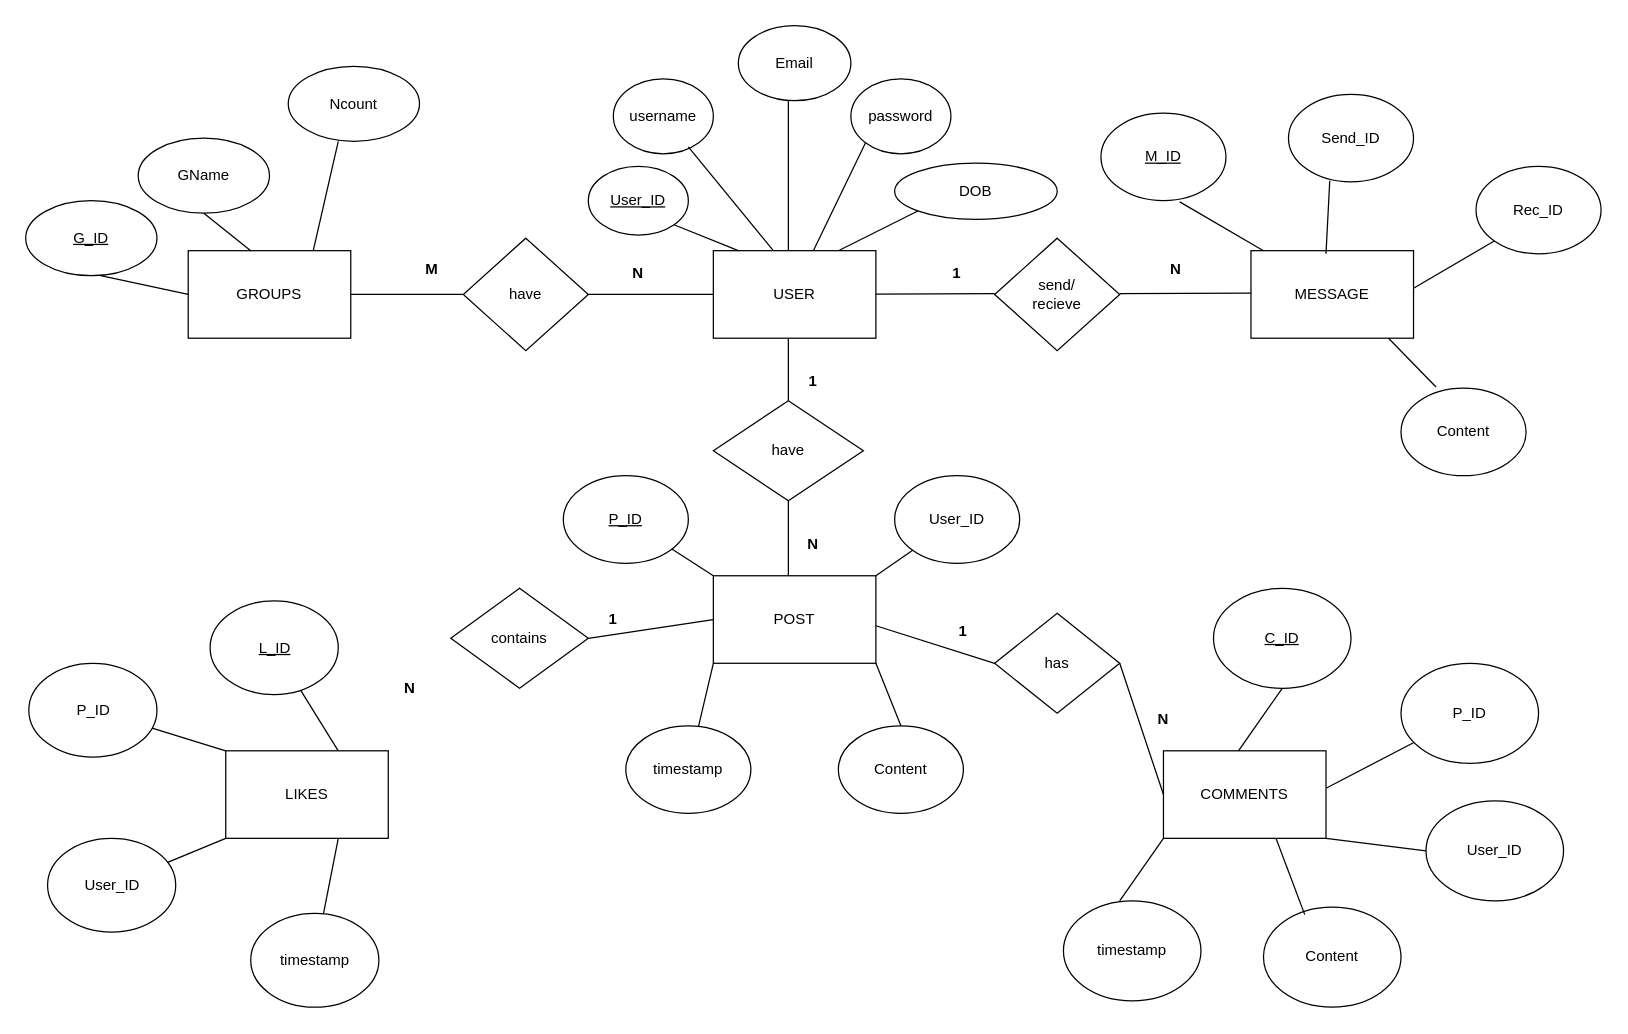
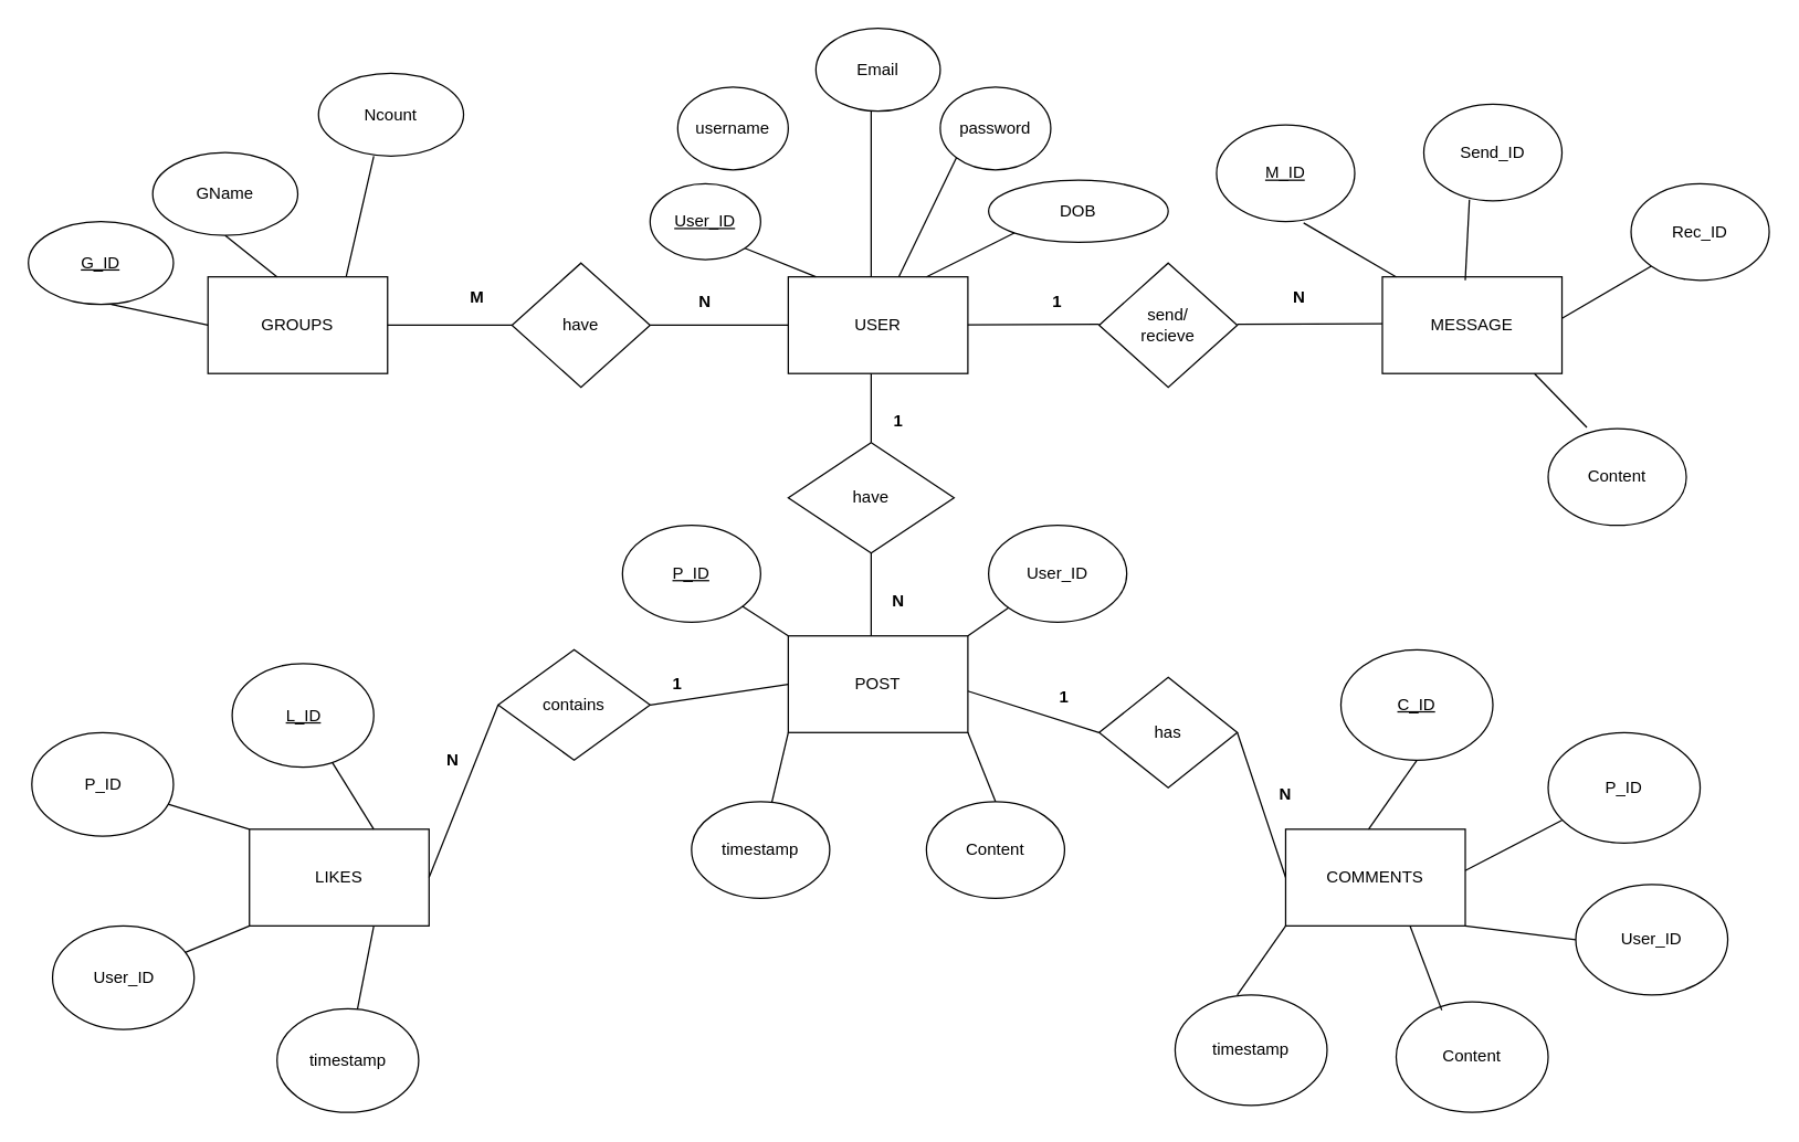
  <mxCell id="0" />
  <mxCell id="1" parent="0" />
  <mxCell id="2" value="GROUPS" style="rounded=0;whiteSpace=wrap;html=1;" vertex="1" parent="1"><mxGeometry x="150" y="200" width="130" height="70" as="geometry" /></mxCell>
  <mxCell id="3" value="MESSAGE" style="rounded=0;whiteSpace=wrap;html=1;" vertex="1" parent="1"><mxGeometry x="1000" y="200" width="130" height="70" as="geometry" /></mxCell>
  <mxCell id="4" value="" style="rounded=0;whiteSpace=wrap;html=1;" vertex="1" parent="1"><mxGeometry x="570" y="460" width="130" height="70" as="geometry" /></mxCell>
  <mxCell id="5" value="LIKES" style="rounded=0;whiteSpace=wrap;html=1;" vertex="1" parent="1"><mxGeometry x="180" y="600" width="130" height="70" as="geometry" /></mxCell>
  <mxCell id="6" value="COMMENTS" style="rounded=0;whiteSpace=wrap;html=1;" vertex="1" parent="1"><mxGeometry x="930" y="600" width="130" height="70" as="geometry" /></mxCell>
  <mxCell id="7" value="POST" style="text;html=1;align=center;verticalAlign=middle;whiteSpace=wrap;rounded=0;" vertex="1" parent="1"><mxGeometry x="580" y="470" width="110" height="50" as="geometry" /></mxCell>
  <mxCell id="8" value="have" style="rhombus;whiteSpace=wrap;html=1;" vertex="1" parent="1"><mxGeometry x="370" y="190" width="100" height="90" as="geometry" /></mxCell>
  <mxCell id="9" value="send/&lt;div&gt;recieve&lt;/div&gt;" style="rhombus;whiteSpace=wrap;html=1;" vertex="1" parent="1"><mxGeometry x="795" y="190" width="100" height="90" as="geometry" /></mxCell>
  <mxCell id="10" value="have" style="rhombus;whiteSpace=wrap;html=1;" vertex="1" parent="1"><mxGeometry x="570" y="320" width="120" height="80" as="geometry" /></mxCell>
  <mxCell id="11" value="contains" style="rhombus;whiteSpace=wrap;html=1;" vertex="1" parent="1"><mxGeometry x="360" y="470" width="110" height="80" as="geometry" /></mxCell>
  <mxCell id="12" value="has" style="rhombus;whiteSpace=wrap;html=1;" vertex="1" parent="1"><mxGeometry x="795" y="490" width="100" height="80" as="geometry" /></mxCell>
  <mxCell id="13" value="" style="endArrow=none;html=1;rounded=0;exitX=1;exitY=0.5;exitDx=0;exitDy=0;" edge="1" parent="1" source="16"><mxGeometry width="50" height="50" relative="1" as="geometry"><mxPoint x="742.99" y="260" as="sourcePoint" /><mxPoint x="660" y="235" as="targetPoint" /></mxGeometry></mxCell>
  <mxCell id="14" value="" style="endArrow=none;html=1;rounded=0;entryX=0;entryY=0.5;entryDx=0;entryDy=0;exitX=1;exitY=0.5;exitDx=0;exitDy=0;" edge="1" parent="1" source="2" target="8"><mxGeometry width="50" height="50" relative="1" as="geometry"><mxPoint x="620" y="340" as="sourcePoint" /><mxPoint x="670" y="290" as="targetPoint" /></mxGeometry></mxCell>
  <mxCell id="15" value="" style="endArrow=none;html=1;rounded=0;exitX=1;exitY=0.5;exitDx=0;exitDy=0;" edge="1" parent="1" source="8" target="16"><mxGeometry width="50" height="50" relative="1" as="geometry"><mxPoint y="235" as="sourcePoint" x="470" /><mxPoint x="660" y="235" as="targetPoint" /></mxGeometry></mxCell>
  <mxCell id="16" value="USER" style="rounded=0;whiteSpace=wrap;html=1;" vertex="1" parent="1"><mxGeometry x="570" y="200" width="130" height="70" as="geometry" /></mxCell>
  <mxCell id="17" value="" style="endArrow=none;html=1;rounded=0;" edge="1" parent="1" source="16"><mxGeometry width="50" height="50" relative="1" as="geometry"><mxPoint x="705" y="234.37" as="sourcePoint" /><mxPoint x="795" y="234.37" as="targetPoint" /></mxGeometry></mxCell>
  <mxCell id="18" value="" style="endArrow=none;html=1;rounded=0;" edge="1" parent="1"><mxGeometry width="50" height="50" relative="1" as="geometry"><mxPoint x="895" y="234.37" as="sourcePoint" /><mxPoint x="1000" y="234" as="targetPoint" /></mxGeometry></mxCell>
  <mxCell id="19" value="" style="endArrow=none;html=1;rounded=0;" edge="1" parent="1"><mxGeometry width="50" height="50" relative="1" as="geometry"><mxPoint x="630" y="320" as="sourcePoint" /><mxPoint x="630" y="270" as="targetPoint" /></mxGeometry></mxCell>
  <mxCell id="20" value="" style="endArrow=none;html=1;rounded=0;exitX=0.5;exitY=1;exitDx=0;exitDy=0;" edge="1" parent="1" source="10"><mxGeometry width="50" height="50" relative="1" as="geometry"><mxPoint x="660" y="460" as="sourcePoint" /><mxPoint x="630" y="460" as="targetPoint" /></mxGeometry></mxCell>
  <mxCell id="21" value="" style="endArrow=none;html=1;rounded=0;entryX=0;entryY=0.5;entryDx=0;entryDy=0;" edge="1" parent="1" target="4"><mxGeometry width="50" height="50" relative="1" as="geometry"><mxPoint y="510" as="sourcePoint" x="470" /><mxPoint x="520" y="460" as="targetPoint" /></mxGeometry></mxCell>
+ <mxCell id="22" value="" style="endArrow=none;html=1;rounded=0;entryX=0;entryY=0.5;entryDx=0;entryDy=0;exitX=1;exitY=0.5;exitDx=0;exitDy=0;" edge="1" parent="1" source="5" target="11"><mxGeometry width="50" height="50" relative="1" as="geometry"><mxPoint x="280" y="630" as="sourcePoint" /><mxPoint x="330" y="580" as="targetPoint" /></mxGeometry></mxCell>
  <mxCell id="23" value="" style="endArrow=none;html=1;rounded=0;entryX=0;entryY=0.5;entryDx=0;entryDy=0;" edge="1" parent="1" target="12"><mxGeometry width="50" height="50" relative="1" as="geometry"><mxPoint x="700" y="500" as="sourcePoint" /><mxPoint x="750" y="450" as="targetPoint" /></mxGeometry></mxCell>
  <mxCell id="24" value="" style="endArrow=none;html=1;rounded=0;entryX=0;entryY=0.5;entryDx=0;entryDy=0;" edge="1" parent="1" target="6"><mxGeometry width="50" height="50" relative="1" as="geometry"><mxPoint x="895" y="530" as="sourcePoint" /><mxPoint x="945" y="480" as="targetPoint" /></mxGeometry></mxCell>
  <mxCell id="25" value="&lt;u&gt;G_ID&lt;/u&gt;" style="ellipse;whiteSpace=wrap;html=1;" vertex="1" parent="1"><mxGeometry x="20" y="160" width="105" height="60" as="geometry" /></mxCell>
  <mxCell id="26" value="GName" style="ellipse;whiteSpace=wrap;html=1;" vertex="1" parent="1"><mxGeometry x="110" y="110" width="105" height="60" as="geometry" /></mxCell>
  <mxCell id="27" value="Ncount" style="ellipse;whiteSpace=wrap;html=1;" vertex="1" parent="1"><mxGeometry x="230" y="52.5" width="105" height="60" as="geometry" /></mxCell>
  <mxCell id="28" value="" style="endArrow=none;html=1;rounded=0;exitX=0;exitY=0.5;exitDx=0;exitDy=0;" edge="1" parent="1" source="2"><mxGeometry width="50" height="50" relative="1" as="geometry"><mxPoint x="150" y="260" as="sourcePoint" /><mxPoint x="80" y="220" as="targetPoint" /></mxGeometry></mxCell>
  <mxCell id="29" value="" style="endArrow=none;html=1;rounded=0;entryX=0.5;entryY=1;entryDx=0;entryDy=0;" edge="1" parent="1" target="26"><mxGeometry width="50" height="50" relative="1" as="geometry"><mxPoint x="200" y="200" as="sourcePoint" /><mxPoint x="250" y="150" as="targetPoint" /></mxGeometry></mxCell>
  <mxCell id="30" value="" style="endArrow=none;html=1;rounded=0;entryX=0.381;entryY=1;entryDx=0;entryDy=0;entryPerimeter=0;" edge="1" parent="1" target="27"><mxGeometry width="50" height="50" relative="1" as="geometry"><mxPoint x="250" y="200" as="sourcePoint" /><mxPoint x="310" y="180" as="targetPoint" /></mxGeometry></mxCell>
  <mxCell id="31" value="&lt;u&gt;User_ID&lt;/u&gt;" style="ellipse;whiteSpace=wrap;html=1;" vertex="1" parent="1"><mxGeometry y="132.5" width="80" height="55" as="geometry" x="470" /></mxCell>
  <mxCell id="32" value="username" style="ellipse;whiteSpace=wrap;html=1;" vertex="1" parent="1"><mxGeometry x="490" y="62.5" width="80" height="60" as="geometry" /></mxCell>
  <mxCell id="33" value="password" style="ellipse;whiteSpace=wrap;html=1;" vertex="1" parent="1"><mxGeometry x="680" y="62.5" width="80" height="60" as="geometry" /></mxCell>
  <mxCell id="34" value="DOB" style="ellipse;whiteSpace=wrap;html=1;" vertex="1" parent="1"><mxGeometry x="715" y="130" width="130" height="45" as="geometry" /></mxCell>
  <mxCell id="35" value="Email" style="ellipse;whiteSpace=wrap;html=1;" vertex="1" parent="1"><mxGeometry x="590" y="20" width="90" height="60" as="geometry" /></mxCell>
  <mxCell id="36" value="&lt;u&gt;M_ID&lt;/u&gt;" style="ellipse;whiteSpace=wrap;html=1;" vertex="1" parent="1"><mxGeometry x="880" y="90" width="100" height="70" as="geometry" /></mxCell>
  <mxCell id="37" value="Send_ID" style="ellipse;whiteSpace=wrap;html=1;" vertex="1" parent="1"><mxGeometry x="1030" y="75" width="100" height="70" as="geometry" /></mxCell>
  <mxCell id="38" value="Rec_ID" style="ellipse;whiteSpace=wrap;html=1;" vertex="1" parent="1"><mxGeometry x="1180" y="132.5" width="100" height="70" as="geometry" /></mxCell>
  <mxCell id="39" value="Content" style="ellipse;whiteSpace=wrap;html=1;" vertex="1" parent="1"><mxGeometry x="1120" y="310" width="100" height="70" as="geometry" /></mxCell>
  <mxCell id="40" value="" style="endArrow=none;html=1;rounded=0;entryX=0;entryY=1;entryDx=0;entryDy=0;" edge="1" parent="1" target="38"><mxGeometry width="50" height="50" relative="1" as="geometry"><mxPoint x="1130" y="230" as="sourcePoint" /><mxPoint x="1180" y="180" as="targetPoint" /></mxGeometry></mxCell>
  <mxCell id="41" value="" style="endArrow=none;html=1;rounded=0;entryX=0.33;entryY=0.986;entryDx=0;entryDy=0;entryPerimeter=0;" edge="1" parent="1" target="37"><mxGeometry width="50" height="50" relative="1" as="geometry"><mxPoint x="1060" y="202.5" as="sourcePoint" /><mxPoint x="1110" y="152.5" as="targetPoint" /></mxGeometry></mxCell>
  <mxCell id="42" value="" style="endArrow=none;html=1;rounded=0;entryX=0.63;entryY=1.014;entryDx=0;entryDy=0;entryPerimeter=0;" edge="1" parent="1" target="36"><mxGeometry width="50" height="50" relative="1" as="geometry"><mxPoint x="1010" y="200" as="sourcePoint" /><mxPoint x="1060" y="150" as="targetPoint" /></mxGeometry></mxCell>
  <mxCell id="43" value="" style="endArrow=none;html=1;rounded=0;exitX=0.28;exitY=-0.014;exitDx=0;exitDy=0;exitPerimeter=0;" edge="1" parent="1" source="39"><mxGeometry width="50" height="50" relative="1" as="geometry"><mxPoint x="1060" y="320" as="sourcePoint" /><mxPoint x="1110" y="270" as="targetPoint" /></mxGeometry></mxCell>
  <mxCell id="44" value="" style="endArrow=none;html=1;rounded=0;" edge="1" parent="1"><mxGeometry width="50" height="50" relative="1" as="geometry"><mxPoint x="630" y="80" as="sourcePoint" /><mxPoint x="630" y="200" as="targetPoint" /></mxGeometry></mxCell>
  <mxCell id="45" value="" style="endArrow=none;html=1;rounded=0;entryX=0;entryY=1;entryDx=0;entryDy=0;" edge="1" parent="1" target="33"><mxGeometry width="50" height="50" relative="1" as="geometry"><mxPoint x="650" y="200" as="sourcePoint" /><mxPoint x="700" y="150" as="targetPoint" /></mxGeometry></mxCell>
  <mxCell id="46" value="" style="endArrow=none;html=1;rounded=0;entryX=0;entryY=1;entryDx=0;entryDy=0;" edge="1" parent="1" target="34"><mxGeometry width="50" height="50" relative="1" as="geometry"><mxPoint x="670" y="200" as="sourcePoint" /><mxPoint x="720" y="150" as="targetPoint" /></mxGeometry></mxCell>
- <mxCell id="47" value="" style="endArrow=none;html=1;rounded=0;entryX=0.75;entryY=0.908;entryDx=0;entryDy=0;entryPerimeter=0;exitX=0.369;exitY=0;exitDx=0;exitDy=0;exitPerimeter=0;" edge="1" parent="1" source="16" target="32"><mxGeometry width="50" height="50" relative="1" as="geometry"><mxPoint x="610" y="190" as="sourcePoint" /><mxPoint x="650" y="150" as="targetPoint" /></mxGeometry></mxCell>
  <mxCell id="48" value="" style="endArrow=none;html=1;rounded=0;entryX=1;entryY=1;entryDx=0;entryDy=0;" edge="1" parent="1" target="31"><mxGeometry width="50" height="50" relative="1" as="geometry"><mxPoint x="590" y="200" as="sourcePoint" /><mxPoint x="640" y="150" as="targetPoint" /></mxGeometry></mxCell>
  <mxCell id="49" value="&lt;u&gt;L_ID&lt;/u&gt;" style="ellipse;whiteSpace=wrap;html=1;" vertex="1" parent="1"><mxGeometry x="167.5" y="480" width="102.5" height="75" as="geometry" /></mxCell>
  <mxCell id="50" value="P_ID" style="ellipse;whiteSpace=wrap;html=1;" vertex="1" parent="1"><mxGeometry x="22.5" y="530" width="102.5" height="75" as="geometry" /></mxCell>
  <mxCell id="51" value="User_ID" style="ellipse;whiteSpace=wrap;html=1;" vertex="1" parent="1"><mxGeometry x="37.5" y="670" width="102.5" height="75" as="geometry" /></mxCell>
  <mxCell id="52" value="timestamp" style="ellipse;whiteSpace=wrap;html=1;" vertex="1" parent="1"><mxGeometry x="200" y="730" width="102.5" height="75" as="geometry" /></mxCell>
  <mxCell id="53" value="" style="endArrow=none;html=1;rounded=0;" edge="1" parent="1" source="49"><mxGeometry width="50" height="50" relative="1" as="geometry"><mxPoint x="320" y="550" as="sourcePoint" /><mxPoint x="270" y="600" as="targetPoint" /></mxGeometry></mxCell>
  <mxCell id="54" value="" style="endArrow=none;html=1;rounded=0;" edge="1" parent="1" target="50"><mxGeometry width="50" height="50" relative="1" as="geometry"><mxPoint x="180" y="600" as="sourcePoint" /><mxPoint x="70" y="640" as="targetPoint" /></mxGeometry></mxCell>
  <mxCell id="55" value="" style="endArrow=none;html=1;rounded=0;" edge="1" parent="1" source="51"><mxGeometry width="50" height="50" relative="1" as="geometry"><mxPoint x="130" y="720" as="sourcePoint" /><mxPoint x="180" y="670" as="targetPoint" /></mxGeometry></mxCell>
  <mxCell id="56" value="" style="endArrow=none;html=1;rounded=0;" edge="1" parent="1" source="52"><mxGeometry width="50" height="50" relative="1" as="geometry"><mxPoint x="220" y="720" as="sourcePoint" /><mxPoint x="270" y="670" as="targetPoint" /></mxGeometry></mxCell>
  <mxCell id="57" value="timestamp" style="ellipse;whiteSpace=wrap;html=1;" vertex="1" parent="1"><mxGeometry x="500" y="580" width="100" height="70" as="geometry" /></mxCell>
  <mxCell id="58" value="Content" style="ellipse;whiteSpace=wrap;html=1;" vertex="1" parent="1"><mxGeometry x="670" y="580" width="100" height="70" as="geometry" /></mxCell>
  <mxCell id="59" value="&lt;u&gt;P_ID&lt;/u&gt;" style="ellipse;whiteSpace=wrap;html=1;" vertex="1" parent="1"><mxGeometry x="450" y="380" width="100" height="70" as="geometry" /></mxCell>
  <mxCell id="60" value="User_ID" style="ellipse;whiteSpace=wrap;html=1;" vertex="1" parent="1"><mxGeometry x="715" y="380" width="100" height="70" as="geometry" /></mxCell>
  <mxCell id="61" value="" style="endArrow=none;html=1;rounded=0;" edge="1" parent="1" target="59"><mxGeometry width="50" height="50" relative="1" as="geometry"><mxPoint x="570" y="460" as="sourcePoint" /><mxPoint x="620" y="410" as="targetPoint" /></mxGeometry></mxCell>
  <mxCell id="62" value="" style="endArrow=none;html=1;rounded=0;" edge="1" parent="1" target="60"><mxGeometry width="50" height="50" relative="1" as="geometry"><mxPoint x="700" y="460" as="sourcePoint" /><mxPoint x="750" y="410" as="targetPoint" /></mxGeometry></mxCell>
  <mxCell id="63" value="" style="endArrow=none;html=1;rounded=0;" edge="1" parent="1" source="57"><mxGeometry width="50" height="50" relative="1" as="geometry"><mxPoint x="520" y="580" as="sourcePoint" /><mxPoint x="570" y="530" as="targetPoint" /></mxGeometry></mxCell>
  <mxCell id="64" value="" style="endArrow=none;html=1;rounded=0;entryX=0.5;entryY=0;entryDx=0;entryDy=0;" edge="1" parent="1" target="58"><mxGeometry width="50" height="50" relative="1" as="geometry"><mxPoint x="700" y="530" as="sourcePoint" /><mxPoint x="750" y="480" as="targetPoint" /></mxGeometry></mxCell>
  <mxCell id="65" value="&lt;u&gt;C_ID&lt;/u&gt;" style="ellipse;whiteSpace=wrap;html=1;" vertex="1" parent="1"><mxGeometry x="970" y="470" width="110" height="80" as="geometry" /></mxCell>
  <mxCell id="66" value="P_ID" style="ellipse;whiteSpace=wrap;html=1;" vertex="1" parent="1"><mxGeometry x="1120" y="530" width="110" height="80" as="geometry" /></mxCell>
  <mxCell id="67" value="User_ID" style="ellipse;whiteSpace=wrap;html=1;" vertex="1" parent="1"><mxGeometry x="1140" y="640" width="110" height="80" as="geometry" /></mxCell>
  <mxCell id="68" value="Content" style="ellipse;whiteSpace=wrap;html=1;" vertex="1" parent="1"><mxGeometry x="1010" y="725" width="110" height="80" as="geometry" /></mxCell>
  <mxCell id="69" value="timestamp" style="ellipse;whiteSpace=wrap;html=1;" vertex="1" parent="1"><mxGeometry x="850" y="720" width="110" height="80" as="geometry" /></mxCell>
  <mxCell id="70" value="" style="endArrow=none;html=1;rounded=0;entryX=0.5;entryY=1;entryDx=0;entryDy=0;" edge="1" parent="1" target="65"><mxGeometry width="50" height="50" relative="1" as="geometry"><mxPoint x="990" y="600" as="sourcePoint" /><mxPoint x="1040" y="550" as="targetPoint" /></mxGeometry></mxCell>
  <mxCell id="71" value="" style="endArrow=none;html=1;rounded=0;" edge="1" parent="1" target="66"><mxGeometry width="50" height="50" relative="1" as="geometry"><mxPoint x="1060" y="630" as="sourcePoint" /><mxPoint x="1110" y="580" as="targetPoint" /></mxGeometry></mxCell>
  <mxCell id="72" value="" style="endArrow=none;html=1;rounded=0;entryX=0;entryY=1;entryDx=0;entryDy=0;" edge="1" parent="1" target="6"><mxGeometry width="50" height="50" relative="1" as="geometry"><mxPoint x="895" y="720" as="sourcePoint" /><mxPoint x="945" y="670" as="targetPoint" /></mxGeometry></mxCell>
  <mxCell id="73" value="" style="endArrow=none;html=1;rounded=0;entryX=0;entryY=0.5;entryDx=0;entryDy=0;" edge="1" parent="1" target="67"><mxGeometry width="50" height="50" relative="1" as="geometry"><mxPoint x="1060" y="670" as="sourcePoint" /><mxPoint x="1110" y="620" as="targetPoint" /></mxGeometry></mxCell>
  <mxCell id="74" value="" style="endArrow=none;html=1;rounded=0;exitX=0.3;exitY=0.075;exitDx=0;exitDy=0;exitPerimeter=0;" edge="1" parent="1" source="68"><mxGeometry width="50" height="50" relative="1" as="geometry"><mxPoint x="970" y="720" as="sourcePoint" /><mxPoint x="1020" y="670" as="targetPoint" /></mxGeometry></mxCell>
  <mxCell id="75" value="&lt;b&gt;M&lt;/b&gt;" style="text;html=1;align=center;verticalAlign=middle;whiteSpace=wrap;rounded=0;" vertex="1" parent="1"><mxGeometry x="315" y="200" width="60" height="30" as="geometry" /></mxCell>
  <mxCell id="76" value="&lt;b&gt;N&lt;/b&gt;" style="text;html=1;align=center;verticalAlign=middle;whiteSpace=wrap;rounded=0;" vertex="1" parent="1"><mxGeometry x="480" y="202.5" width="60" height="30" as="geometry" /></mxCell>
  <mxCell id="77" value="&lt;b&gt;1&lt;/b&gt;" style="text;html=1;align=center;verticalAlign=middle;whiteSpace=wrap;rounded=0;" vertex="1" parent="1"><mxGeometry x="735" y="202.5" width="60" height="30" as="geometry" /></mxCell>
  <mxCell id="78" value="&lt;b&gt;N&lt;/b&gt;" style="text;html=1;align=center;verticalAlign=middle;whiteSpace=wrap;rounded=0;" vertex="1" parent="1"><mxGeometry x="910" y="200" width="60" height="30" as="geometry" /></mxCell>
  <mxCell id="79" value="&lt;b&gt;1&lt;/b&gt;" style="text;html=1;align=center;verticalAlign=middle;whiteSpace=wrap;rounded=0;" vertex="1" parent="1"><mxGeometry x="620" y="290" width="60" height="30" as="geometry" /></mxCell>
  <mxCell id="80" value="&lt;b&gt;N&lt;/b&gt;" style="text;html=1;align=center;verticalAlign=middle;whiteSpace=wrap;rounded=0;" vertex="1" parent="1"><mxGeometry x="620" y="420" width="60" height="30" as="geometry" /></mxCell>
  <mxCell id="81" value="&lt;b&gt;N&lt;/b&gt;" style="text;html=1;align=center;verticalAlign=middle;whiteSpace=wrap;rounded=0;" vertex="1" parent="1"><mxGeometry x="310" y="520" width="35" height="60" as="geometry" /></mxCell>
  <mxCell id="82" value="&lt;b&gt;N&lt;/b&gt;" style="text;html=1;align=center;verticalAlign=middle;whiteSpace=wrap;rounded=0;" vertex="1" parent="1"><mxGeometry x="900" y="560" width="60" height="30" as="geometry" /></mxCell>
  <mxCell id="83" value="&lt;b&gt;1&lt;/b&gt;" style="text;html=1;align=center;verticalAlign=middle;whiteSpace=wrap;rounded=0;" vertex="1" parent="1"><mxGeometry x="460" y="480" width="60" height="30" as="geometry" /></mxCell>
  <mxCell id="84" value="&lt;b&gt;1&lt;/b&gt;" style="text;html=1;align=center;verticalAlign=middle;whiteSpace=wrap;rounded=0;" vertex="1" parent="1"><mxGeometry x="740" y="490" width="60" height="30" as="geometry" /></mxCell>
